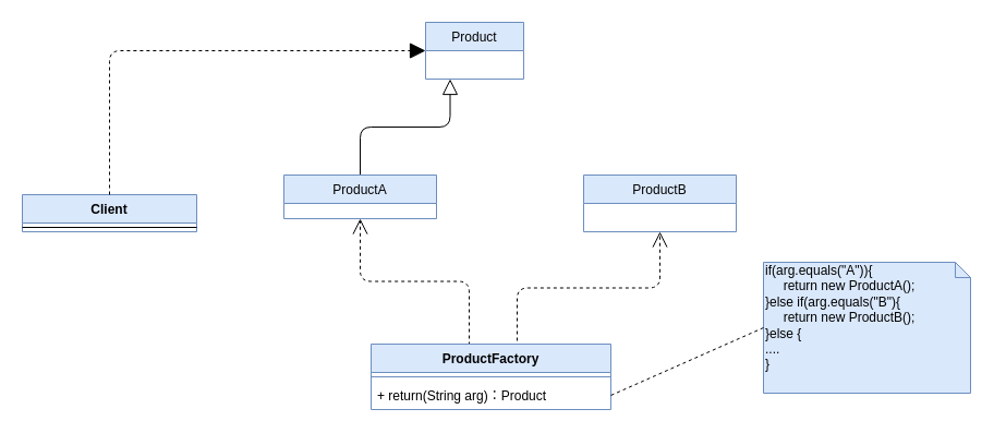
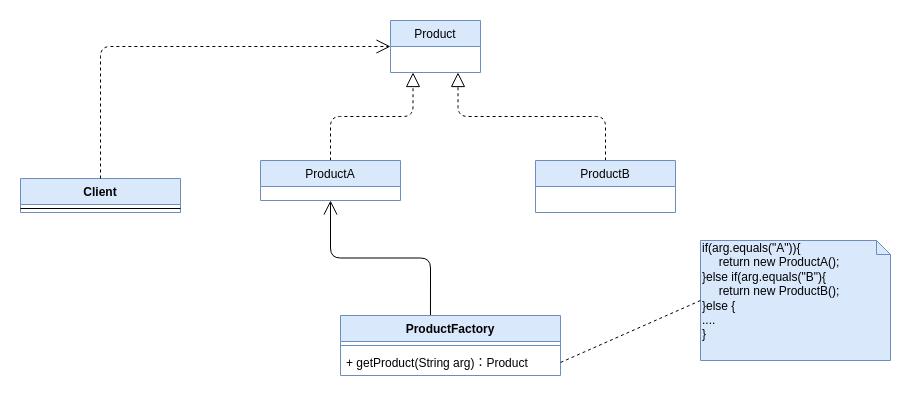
  <mxCell id="0" />
  <mxCell id="1" parent="0" />
- <mxCell id="2" value="" style="endArrow=block;dashed=0;endFill=0;endSize=12;html=1;exitX=0.5;exitY=0;exitDx=0;exitDy=0;edgeStyle=orthogonalEdgeStyle;entryX=0.25;entryY=1;entryDx=0;entryDy=0;" parent="1" source="7" edge="1" target="11"><mxGeometry width="160" relative="1" as="geometry"><mxPoint x="200" y="280" as="sourcePoint" /><mxPoint x="420" y="70" as="targetPoint" /></mxGeometry></mxCell>
- <mxCell id="4" value="" style="endArrow=open;endSize=12;dashed=1;html=1;exitX=0.409;exitY=0.017;exitDx=0;exitDy=0;entryX=0.5;entryY=1;entryDx=0;entryDy=0;edgeStyle=orthogonalEdgeStyle;exitPerimeter=0;" parent="1" source="8" target="7" edge="1"><mxGeometry width="160" relative="1" as="geometry"><mxPoint x="90" y="410" as="sourcePoint" /><mxPoint x="250" y="410" as="targetPoint" /></mxGeometry></mxCell>
- <mxCell id="5" value="" style="endArrow=open;endSize=12;dashed=1;html=1;exitX=0.609;exitY=-0.05;exitDx=0;exitDy=0;exitPerimeter=0;entryX=0.5;entryY=1;entryDx=0;entryDy=0;edgeStyle=orthogonalEdgeStyle;" parent="1" source="8" target="12" edge="1"><mxGeometry width="160" relative="1" as="geometry"><mxPoint x="430" y="440" as="sourcePoint" /><mxPoint x="590" y="440" as="targetPoint" /></mxGeometry></mxCell>
+ <mxCell id="2" value="" style="endArrow=block;dashed=1;endFill=0;endSize=12;html=1;exitX=0.5;exitY=0;exitDx=0;exitDy=0;edgeStyle=orthogonalEdgeStyle;entryX=0.25;entryY=1;entryDx=0;entryDy=0;" parent="1" source="7" edge="1" target="11"><mxGeometry width="160" relative="1" as="geometry"><mxPoint x="200" y="280" as="sourcePoint" /><mxPoint x="420" y="70" as="targetPoint" /></mxGeometry></mxCell>
+ <mxCell id="3" value="" style="endArrow=block;dashed=1;endFill=0;endSize=12;html=1;exitX=0.5;exitY=0;exitDx=0;exitDy=0;edgeStyle=orthogonalEdgeStyle;entryX=0.75;entryY=1;entryDx=0;entryDy=0;" parent="1" source="12" edge="1" target="11"><mxGeometry width="160" relative="1" as="geometry"><mxPoint x="470" y="320" as="sourcePoint" /><mxPoint x="460" y="60" as="targetPoint" /></mxGeometry></mxCell>
+ <mxCell id="4" value="" style="endArrow=open;endSize=12;dashed=0;html=1;exitX=0.409;exitY=0.017;exitDx=0;exitDy=0;entryX=0.5;entryY=1;entryDx=0;entryDy=0;edgeStyle=orthogonalEdgeStyle;exitPerimeter=0;" parent="1" source="8" target="7" edge="1"><mxGeometry width="160" relative="1" as="geometry"><mxPoint x="90" y="410" as="sourcePoint" /><mxPoint x="250" y="410" as="targetPoint" /></mxGeometry></mxCell>
  <mxCell id="6" value="if(arg.equals(&quot;A&quot;)){&lt;br&gt;&amp;nbsp; &amp;nbsp; &amp;nbsp;return new ProductA();&lt;br&gt;}else if(arg.equals(&quot;B&quot;){&lt;br&gt;&amp;nbsp; &amp;nbsp; &amp;nbsp;return new ProductB();&lt;br&gt;}else {&lt;br&gt;....&lt;br&gt;}&lt;br&gt;" style="shape=note;whiteSpace=wrap;html=1;size=14;verticalAlign=top;align=left;spacingTop=-6;fillColor=#dae8fc;strokeColor=#6c8ebf;" parent="1" vertex="1"><mxGeometry x="700" y="240" width="190" height="120" as="geometry" /></mxCell>
  <mxCell id="7" value="ProductA" style="swimlane;fontStyle=0;childLayout=stackLayout;horizontal=1;startSize=26;fillColor=#dae8fc;horizontalStack=0;resizeParent=1;resizeParentMax=0;resizeLast=0;collapsible=1;marginBottom=0;strokeColor=#6c8ebf;" parent="1" vertex="1"><mxGeometry x="260" y="160" width="140" height="40" as="geometry" /></mxCell>
  <mxCell id="8" value="ProductFactory" style="swimlane;fontStyle=1;align=center;verticalAlign=top;childLayout=stackLayout;horizontal=1;startSize=26;horizontalStack=0;resizeParent=1;resizeParentMax=0;resizeLast=0;collapsible=1;marginBottom=0;fillColor=#dae8fc;strokeColor=#6c8ebf;gradientColor=none;" parent="1" vertex="1"><mxGeometry x="340" y="315" width="220" height="60" as="geometry" /></mxCell>
  <mxCell id="9" value="" style="line;strokeWidth=1;fillColor=#dae8fc;align=left;verticalAlign=middle;spacingTop=-1;spacingLeft=3;spacingRight=3;rotatable=0;labelPosition=right;points=[];portConstraint=eastwest;strokeColor=#6c8ebf;" parent="8" vertex="1"><mxGeometry y="26" width="220" height="8" as="geometry" /></mxCell>
- <mxCell id="10" value="+ return(String arg)：Product" style="text;align=left;verticalAlign=top;spacingLeft=4;spacingRight=4;overflow=hidden;rotatable=0;points=[[0,0.5],[1,0.5]];portConstraint=eastwest;" parent="8" vertex="1"><mxGeometry y="34" width="220" height="26" as="geometry" /></mxCell>
+ <mxCell id="10" value="+ getProduct(String arg)：Product" style="text;align=left;verticalAlign=top;spacingLeft=4;spacingRight=4;overflow=hidden;rotatable=0;points=[[0,0.5],[1,0.5]];portConstraint=eastwest;" parent="8" vertex="1"><mxGeometry y="34" width="220" height="26" as="geometry" /></mxCell>
  <mxCell id="11" value="Product" style="swimlane;fontStyle=0;childLayout=stackLayout;horizontal=1;startSize=26;fillColor=#dae8fc;horizontalStack=0;resizeParent=1;resizeParentMax=0;resizeLast=0;collapsible=1;marginBottom=0;strokeColor=#6c8ebf;" parent="1" vertex="1"><mxGeometry x="390" y="20" width="90" height="52" as="geometry" /></mxCell>
  <mxCell id="12" value="ProductB" style="swimlane;fontStyle=0;childLayout=stackLayout;horizontal=1;startSize=26;fillColor=#dae8fc;horizontalStack=0;resizeParent=1;resizeParentMax=0;resizeLast=0;collapsible=1;marginBottom=0;strokeColor=#6c8ebf;" parent="1" vertex="1"><mxGeometry x="535" y="160" width="140" height="52" as="geometry" /></mxCell>
  <mxCell id="13" value="" style="endArrow=none;dashed=1;html=1;entryX=1;entryY=0.5;entryDx=0;entryDy=0;exitX=0;exitY=0.5;exitDx=0;exitDy=0;exitPerimeter=0;" parent="1" source="6" target="10" edge="1"><mxGeometry width="50" height="50" relative="1" as="geometry"><mxPoint x="720" y="368" as="sourcePoint" /><mxPoint x="50" y="150" as="targetPoint" /></mxGeometry></mxCell>
  <mxCell id="14" value="Client" style="swimlane;fontStyle=1;align=center;verticalAlign=top;childLayout=stackLayout;horizontal=1;startSize=26;horizontalStack=0;resizeParent=1;resizeParentMax=0;resizeLast=0;collapsible=1;marginBottom=0;strokeColor=#6c8ebf;fillColor=#dae8fc;" vertex="1" parent="1"><mxGeometry x="20" y="178" width="160" height="34" as="geometry" /></mxCell>
  <mxCell id="15" value="" style="line;strokeWidth=1;fillColor=none;align=left;verticalAlign=middle;spacingTop=-1;spacingLeft=3;spacingRight=3;rotatable=0;labelPosition=right;points=[];portConstraint=eastwest;" vertex="1" parent="14"><mxGeometry y="26" width="160" height="8" as="geometry" /></mxCell>
- <mxCell id="16" value="" style="endArrow=block;endSize=12;dashed=1;html=1;exitX=0.5;exitY=0;exitDx=0;exitDy=0;entryX=0;entryY=0.5;entryDx=0;entryDy=0;edgeStyle=orthogonalEdgeStyle;" edge="1" parent="1" source="14" target="11"><mxGeometry width="160" relative="1" as="geometry"><mxPoint x="70" y="330" as="sourcePoint" /><mxPoint x="230" y="330" as="targetPoint" /></mxGeometry></mxCell>
+ <mxCell id="16" value="" style="endArrow=open;endSize=12;dashed=1;html=1;exitX=0.5;exitY=0;exitDx=0;exitDy=0;entryX=0;entryY=0.5;entryDx=0;entryDy=0;edgeStyle=orthogonalEdgeStyle;" edge="1" parent="1" source="14" target="11"><mxGeometry width="160" relative="1" as="geometry"><mxPoint x="70" y="330" as="sourcePoint" /><mxPoint x="230" y="330" as="targetPoint" /></mxGeometry></mxCell>
